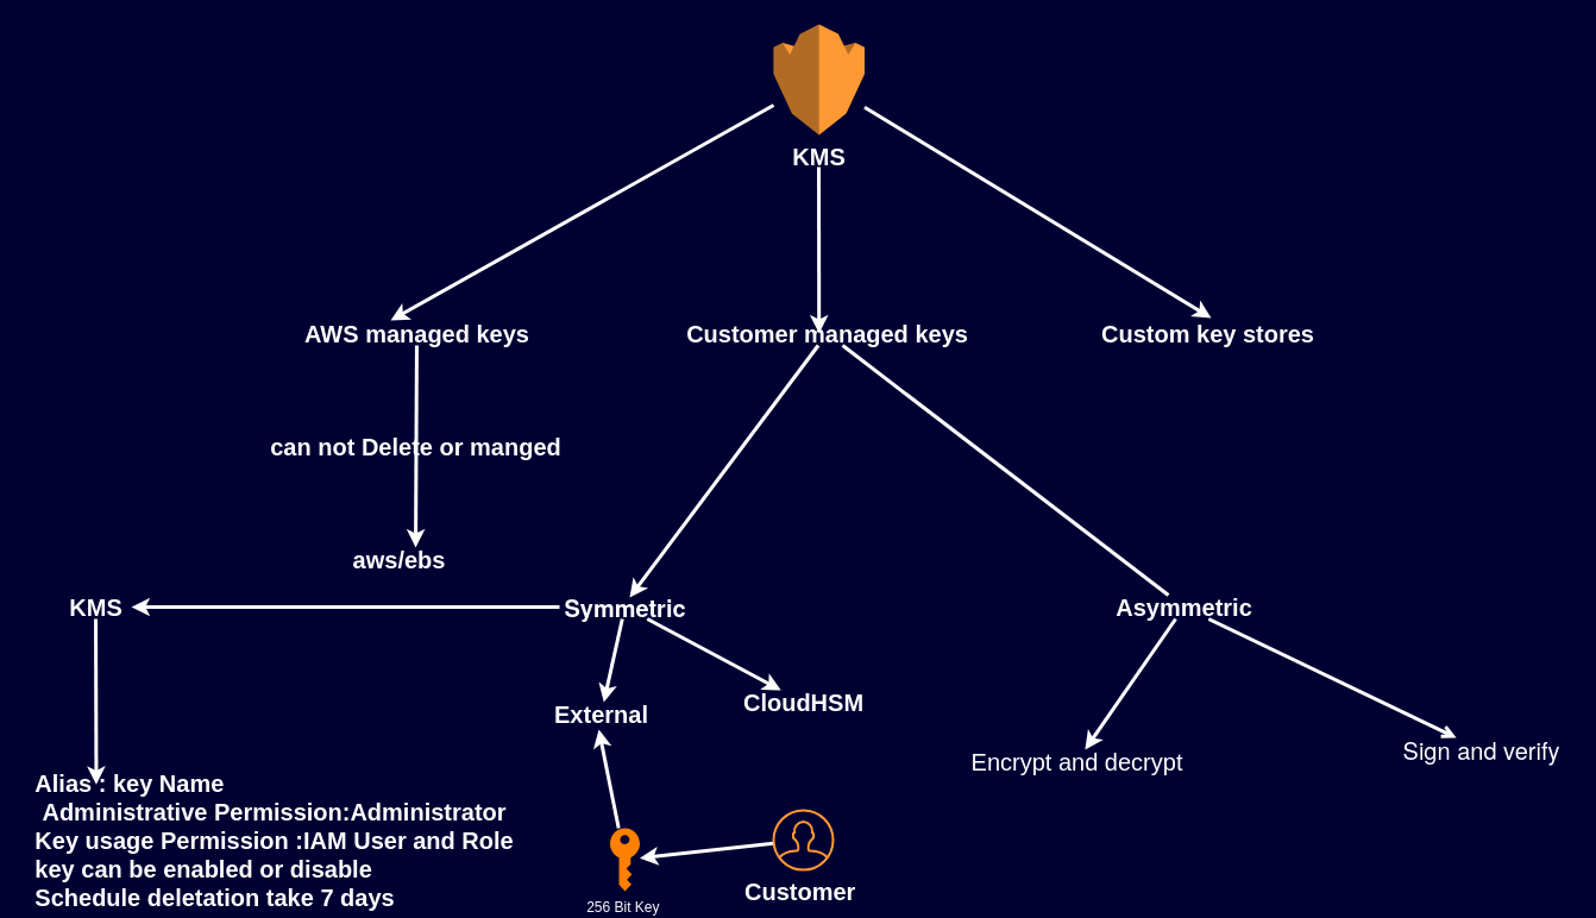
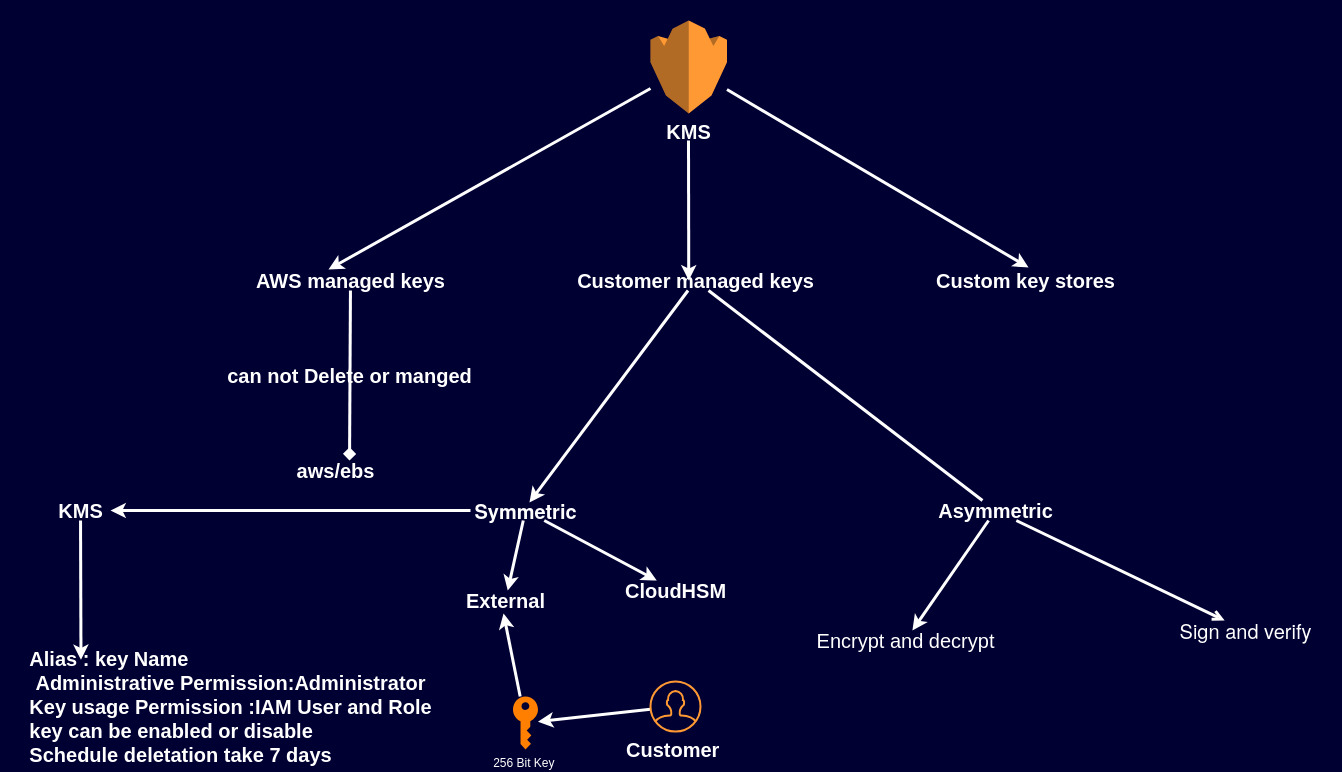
  <mxCell id="0" />
  <mxCell id="1" parent="0" />
  <mxCell id="2" style="edgeStyle=none;rounded=0;orthogonalLoop=1;jettySize=auto;html=1;entryX=0.39;entryY=-0.05;entryDx=0;entryDy=0;entryPerimeter=0;labelBackgroundColor=none;strokeColor=#FFFFFF;strokeWidth=3;fontColor=#FFFFFF;" edge="1" parent="1" source="5" target="7"><mxGeometry relative="1" as="geometry" /></mxCell>
  <mxCell id="3" style="edgeStyle=none;rounded=0;orthogonalLoop=1;jettySize=auto;html=1;entryX=0.473;entryY=0.5;entryDx=0;entryDy=0;entryPerimeter=0;labelBackgroundColor=none;strokeColor=#FFFFFF;strokeWidth=3;fontColor=#FFFFFF;" edge="1" parent="1" target="10"><mxGeometry relative="1" as="geometry"><mxPoint x="688" y="140" as="sourcePoint" /></mxGeometry></mxCell>
  <mxCell id="4" style="edgeStyle=none;rounded=0;orthogonalLoop=1;jettySize=auto;html=1;entryX=0.516;entryY=-0.15;entryDx=0;entryDy=0;entryPerimeter=0;labelBackgroundColor=none;strokeColor=#FFFFFF;strokeWidth=3;fontColor=#FFFFFF;" edge="1" parent="1" source="5" target="11"><mxGeometry relative="1" as="geometry" /></mxCell>
  <mxCell id="5" value="&lt;b&gt;&lt;font style=&quot;font-size: 20px&quot;&gt;KMS&lt;/font&gt;&lt;/b&gt;" style="outlineConnect=0;dashed=0;verticalLabelPosition=bottom;verticalAlign=top;align=center;html=1;shape=mxgraph.aws3.kms;gradientColor=none;shadow=0;labelBackgroundColor=none;strokeColor=#FF8000;strokeWidth=3;fontColor=#FFFFFF;fillColor=#FF9933;" vertex="1" parent="1"><mxGeometry x="650" y="20" width="76.5" height="93" as="geometry" /></mxCell>
- <mxCell id="6" value="&lt;b&gt;&lt;font style=&quot;font-size: 20px&quot;&gt;can not Delete or manged&lt;/font&gt;&lt;/b&gt;" style="edgeStyle=none;rounded=0;orthogonalLoop=1;jettySize=auto;html=1;entryX=0.656;entryY=0;entryDx=0;entryDy=0;entryPerimeter=0;labelBackgroundColor=none;strokeColor=#FFFFFF;strokeWidth=3;fontColor=#FFFFFF;" edge="1" parent="1" source="7" target="12"><mxGeometry relative="1" as="geometry" /></mxCell>
+ <mxCell id="6" value="&lt;b&gt;&lt;font style=&quot;font-size: 20px&quot;&gt;can not Delete or manged&lt;/font&gt;&lt;/b&gt;" style="edgeStyle=none;rounded=0;orthogonalLoop=1;jettySize=auto;html=1;entryX=0.656;entryY=0;entryDx=0;entryDy=0;entryPerimeter=0;labelBackgroundColor=none;strokeColor=#FFFFFF;strokeWidth=3;fontColor=#FFFFFF;endArrow=diamond;" edge="1" parent="1" source="7" target="12"><mxGeometry relative="1" as="geometry" /></mxCell>
  <mxCell id="7" value="&lt;b&gt;&lt;font style=&quot;font-size: 20px&quot;&gt;AWS managed keys&lt;/font&gt;&lt;/b&gt;" style="text;html=1;resizable=0;autosize=1;align=center;verticalAlign=middle;points=[];fillColor=none;strokeColor=none;rounded=0;shadow=0;labelBackgroundColor=none;fontColor=#FFFFFF;" vertex="1" parent="1"><mxGeometry x="250" y="270" width="200" height="20" as="geometry" /></mxCell>
  <mxCell id="8" style="edgeStyle=none;rounded=0;orthogonalLoop=1;jettySize=auto;html=1;entryX=0.536;entryY=0.1;entryDx=0;entryDy=0;entryPerimeter=0;labelBackgroundColor=none;strokeColor=#FFFFFF;strokeWidth=3;fontColor=#FFFFFF;" edge="1" parent="1" source="10" target="16"><mxGeometry relative="1" as="geometry" /></mxCell>
  <mxCell id="9" style="edgeStyle=none;rounded=0;orthogonalLoop=1;jettySize=auto;html=1;labelBackgroundColor=none;strokeColor=#FFFFFF;strokeWidth=3;fontColor=#FFFFFF;endArrow=none;" edge="1" parent="1" source="10" target="19"><mxGeometry relative="1" as="geometry" /></mxCell>
  <mxCell id="10" value="&lt;span style=&quot;font-size: 20px&quot;&gt;&lt;b&gt;Customer managed keys&lt;/b&gt;&lt;/span&gt;" style="text;html=1;resizable=0;autosize=1;align=center;verticalAlign=middle;points=[];fillColor=none;strokeColor=none;rounded=0;shadow=0;labelBackgroundColor=none;fontColor=#FFFFFF;" vertex="1" parent="1"><mxGeometry x="570" y="270" width="250" height="20" as="geometry" /></mxCell>
- <mxCell id="11" value="&lt;span style=&quot;font-size: 20px&quot;&gt;&lt;b&gt;Custom key stores&lt;/b&gt;&lt;/span&gt;" style="text;html=1;resizable=0;autosize=1;align=center;verticalAlign=middle;points=[];fillColor=none;strokeColor=none;rounded=0;shadow=0;labelBackgroundColor=none;fontColor=#FFFFFF;" vertex="1" parent="1"><mxGeometry x="920" y="270" width="190" height="20" as="geometry" /></mxCell>
+ <mxCell id="11" value="&lt;span style=&quot;font-size: 20px&quot;&gt;&lt;b&gt;Custom key stores&lt;/b&gt;&lt;/span&gt;" style="text;html=1;resizable=0;autosize=1;align=center;verticalAlign=middle;points=[];fillColor=none;strokeColor=none;rounded=0;shadow=0;labelBackgroundColor=none;fontColor=#FFFFFF;" vertex="1" parent="1"><mxGeometry x="930" y="270" width="190" height="20" as="geometry" /></mxCell>
  <mxCell id="12" value="&lt;span style=&quot;font-size: 20px&quot;&gt;&lt;b&gt;aws/ebs&lt;/b&gt;&lt;/span&gt;" style="text;html=1;resizable=0;autosize=1;align=center;verticalAlign=middle;points=[];fillColor=none;strokeColor=none;rounded=0;shadow=0;labelBackgroundColor=none;fontColor=#FFFFFF;" vertex="1" parent="1"><mxGeometry x="290" y="460" width="90" height="20" as="geometry" /></mxCell>
  <mxCell id="13" style="edgeStyle=none;rounded=0;orthogonalLoop=1;jettySize=auto;html=1;labelBackgroundColor=none;strokeColor=#FFFFFF;strokeWidth=3;fontColor=#FFFFFF;" edge="1" parent="1" source="16" target="22"><mxGeometry relative="1" as="geometry" /></mxCell>
  <mxCell id="14" style="edgeStyle=none;rounded=0;orthogonalLoop=1;jettySize=auto;html=1;labelBackgroundColor=none;strokeColor=#FFFFFF;strokeWidth=3;fontColor=#FFFFFF;" edge="1" parent="1" source="16" target="23"><mxGeometry relative="1" as="geometry" /></mxCell>
  <mxCell id="15" style="edgeStyle=none;rounded=0;orthogonalLoop=1;jettySize=auto;html=1;labelBackgroundColor=none;strokeColor=#FFFFFF;strokeWidth=3;fontColor=#FFFFFF;" edge="1" parent="1" source="16" target="21"><mxGeometry relative="1" as="geometry" /></mxCell>
  <mxCell id="16" value="&lt;span style=&quot;font-family: &amp;#34;amazon ember&amp;#34; , &amp;#34;helvetica neue&amp;#34; , &amp;#34;roboto&amp;#34; , &amp;#34;arial&amp;#34; , sans-serif&quot;&gt;&lt;b&gt;&lt;font style=&quot;font-size: 20px&quot;&gt;Symmetric&lt;/font&gt;&lt;/b&gt;&lt;/span&gt;" style="text;html=1;resizable=0;autosize=1;align=center;verticalAlign=middle;points=[];fillColor=none;strokeColor=none;rounded=0;shadow=0;labelBackgroundColor=none;fontColor=#FFFFFF;" vertex="1" parent="1"><mxGeometry x="470" y="500" width="110" height="20" as="geometry" /></mxCell>
  <mxCell id="17" style="edgeStyle=none;rounded=0;orthogonalLoop=1;jettySize=auto;html=1;labelBackgroundColor=none;strokeColor=#FFFFFF;strokeWidth=3;fontColor=#FFFFFF;" edge="1" parent="1" source="19" target="29"><mxGeometry relative="1" as="geometry" /></mxCell>
  <mxCell id="18" style="edgeStyle=none;rounded=0;orthogonalLoop=1;jettySize=auto;html=1;labelBackgroundColor=none;strokeColor=#FFFFFF;strokeWidth=3;fontColor=#FFFFFF;endArrow=open;" edge="1" parent="1" source="19" target="30"><mxGeometry relative="1" as="geometry" /></mxCell>
  <mxCell id="19" value="&lt;b&gt;&lt;font style=&quot;font-size: 20px&quot;&gt;Asymmetric&lt;/font&gt;&lt;/b&gt;" style="text;html=1;resizable=0;autosize=1;align=center;verticalAlign=middle;points=[];fillColor=none;strokeColor=none;rounded=0;shadow=0;labelBackgroundColor=none;fontColor=#FFFFFF;" vertex="1" parent="1"><mxGeometry x="930" y="500" width="130" height="20" as="geometry" /></mxCell>
  <mxCell id="20" style="edgeStyle=none;rounded=0;orthogonalLoop=1;jettySize=auto;html=1;entryX=0.144;entryY=-0.083;entryDx=0;entryDy=0;entryPerimeter=0;labelBackgroundColor=none;strokeColor=#FFFFFF;strokeWidth=3;fontColor=#FFFFFF;" edge="1" parent="1" source="21" target="28"><mxGeometry relative="1" as="geometry" /></mxCell>
  <mxCell id="21" value="&lt;font style=&quot;font-size: 20px&quot;&gt;KMS&lt;/font&gt;" style="text;html=1;resizable=0;autosize=1;align=center;verticalAlign=middle;points=[];fillColor=none;strokeColor=none;rounded=0;shadow=0;labelBackgroundColor=none;fontColor=#FFFFFF;fontStyle=1" vertex="1" parent="1"><mxGeometry x="50" y="500" width="60" height="20" as="geometry" /></mxCell>
  <mxCell id="22" value="&lt;b&gt;&lt;font style=&quot;font-size: 20px&quot;&gt;External&lt;/font&gt;&lt;/b&gt;" style="text;html=1;resizable=0;autosize=1;align=center;verticalAlign=middle;points=[];fillColor=none;strokeColor=none;rounded=0;shadow=0;labelBackgroundColor=none;fontColor=#FFFFFF;" vertex="1" parent="1"><mxGeometry x="460" y="590" width="90" height="20" as="geometry" /></mxCell>
  <mxCell id="23" value="&lt;font style=&quot;font-size: 20px&quot;&gt;CloudHSM&lt;/font&gt;" style="text;html=1;resizable=0;autosize=1;align=center;verticalAlign=middle;points=[];fillColor=none;strokeColor=none;rounded=0;shadow=0;labelBackgroundColor=none;fontColor=#FFFFFF;fontStyle=1" vertex="1" parent="1"><mxGeometry x="615" y="580" width="120" height="20" as="geometry" /></mxCell>
  <mxCell id="24" style="edgeStyle=none;rounded=0;orthogonalLoop=1;jettySize=auto;html=1;labelBackgroundColor=none;strokeColor=#FFFFFF;strokeWidth=3;fontColor=#FFFFFF;" edge="1" parent="1" source="25" target="27"><mxGeometry relative="1" as="geometry"><mxPoint x="569.828" y="709" as="targetPoint" /></mxGeometry></mxCell>
  <mxCell id="25" value="&lt;span style=&quot;font-size: 20px&quot;&gt;&lt;b&gt;Customer&amp;nbsp;&lt;/b&gt;&lt;/span&gt;" style="html=1;verticalLabelPosition=bottom;align=center;labelBackgroundColor=none;verticalAlign=top;strokeWidth=2;shadow=0;dashed=0;shape=mxgraph.ios7.icons.user;rounded=0;gradientColor=none;fontColor=#FFFFFF;fillColor=none;strokeColor=#FF9933;" vertex="1" parent="1"><mxGeometry x="650" y="681" width="50" height="50" as="geometry" /></mxCell>
  <mxCell id="26" style="edgeStyle=none;rounded=0;orthogonalLoop=1;jettySize=auto;html=1;entryX=0.478;entryY=1.15;entryDx=0;entryDy=0;entryPerimeter=0;labelBackgroundColor=none;strokeColor=#FFFFFF;strokeWidth=3;fontColor=#FFFFFF;" edge="1" parent="1" source="27" target="22"><mxGeometry relative="1" as="geometry" /></mxCell>
  <mxCell id="27" value="256 Bit Key&amp;nbsp;" style="pointerEvents=1;shadow=0;dashed=0;html=1;strokeColor=none;labelPosition=center;verticalLabelPosition=bottom;verticalAlign=top;outlineConnect=0;align=center;shape=mxgraph.office.security.key_permissions;rounded=0;labelBackgroundColor=none;fontColor=#FFFFFF;fillColor=#FF8000;" vertex="1" parent="1"><mxGeometry x="512.5" y="696" width="25" height="53" as="geometry" /></mxCell>
  <mxCell id="28" value="&lt;div style=&quot;text-align: left&quot;&gt;&lt;b&gt;&lt;font style=&quot;font-size: 20px&quot;&gt;Alias : key Name&lt;/font&gt;&lt;/b&gt;&lt;/div&gt;&lt;font style=&quot;font-size: 20px&quot;&gt;&lt;b&gt;Administrative Permission:Administrator&lt;br&gt;Key usage Permission :IAM User and Role&lt;br&gt;&lt;div style=&quot;text-align: left&quot;&gt;&lt;span&gt;key can be enabled or disable&lt;/span&gt;&lt;/div&gt;&lt;/b&gt;&lt;div style=&quot;text-align: left&quot;&gt;&lt;span&gt;&lt;b&gt;Schedule deletation take 7 days&lt;/b&gt;&amp;nbsp;&lt;/span&gt;&lt;/div&gt;&lt;/font&gt;" style="text;html=1;resizable=0;autosize=1;align=center;verticalAlign=middle;points=[];fillColor=none;strokeColor=none;rounded=0;shadow=0;labelBackgroundColor=none;fontColor=#FFFFFF;" vertex="1" parent="1"><mxGeometry x="20" y="666" width="420" height="80" as="geometry" /></mxCell>
  <mxCell id="29" value="&lt;font style=&quot;font-size: 20px&quot;&gt;Encrypt and decrypt&lt;/font&gt;" style="text;html=1;resizable=0;autosize=1;align=center;verticalAlign=middle;points=[];fillColor=none;strokeColor=none;rounded=0;shadow=0;labelBackgroundColor=none;fontColor=#FFFFFF;" vertex="1" parent="1"><mxGeometry x="810" y="630" width="190" height="20" as="geometry" /></mxCell>
  <mxCell id="30" value="&lt;span style=&quot;font-family: &amp;#34;amazon ember&amp;#34; , &amp;#34;helvetica neue&amp;#34; , &amp;#34;roboto&amp;#34; , &amp;#34;arial&amp;#34; , sans-serif&quot;&gt;&lt;font style=&quot;font-size: 20px&quot;&gt;Sign and verify&lt;/font&gt;&lt;/span&gt;" style="text;html=1;resizable=0;autosize=1;align=center;verticalAlign=middle;points=[];fillColor=none;strokeColor=none;rounded=0;shadow=0;labelBackgroundColor=none;fontColor=#FFFFFF;" vertex="1" parent="1"><mxGeometry x="1170" y="620" width="150" height="20" as="geometry" /></mxCell>
